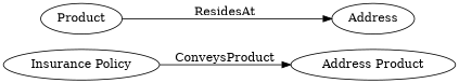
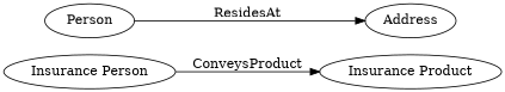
  digraph {
    rankdir=LR
    node [type=Class]
-   "Insurance Policy"
-   "Insurance Product" [label="Address Product"]
-   Person [label=Product]
+   "Insurance Policy" [label="Insurance Person"]
+   "Insurance Product"
+   Person
    Address
    "Insurance Policy" -> "Insurance Product" [label=ConveysProduct]
    Person -> Address [label=ResidesAt]
  }
